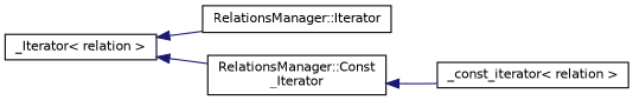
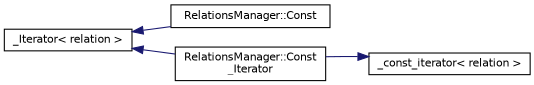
  digraph {
    rankdir=LR
    node [color=black fillcolor=white fontname=Helvetica fontsize=10 shape=record style=filled]
    edge [color=midnightblue dir=back fontname=Helvetica fontsize=10 labelfontname=Helvetica labelfontsize=10 style=solid]
    n1 [height=0.2 label="_Iterator\< relation \>" width=0.4]
-   n2 [height=0.2 label="RelationsManager::Iterator" width=0.4]
+   n2 [height=0.2 label="RelationsManager::Const" width=0.4]
    n3 [height=0.2 label="RelationsManager::Const\l_Iterator" width=0.4]
    n4 [height=0.2 label="_const_iterator\< relation \>" width=0.4]
    n1 -> n2
    n1 -> n3
-   n3 -> n4
+   n4 -> n3
  }
